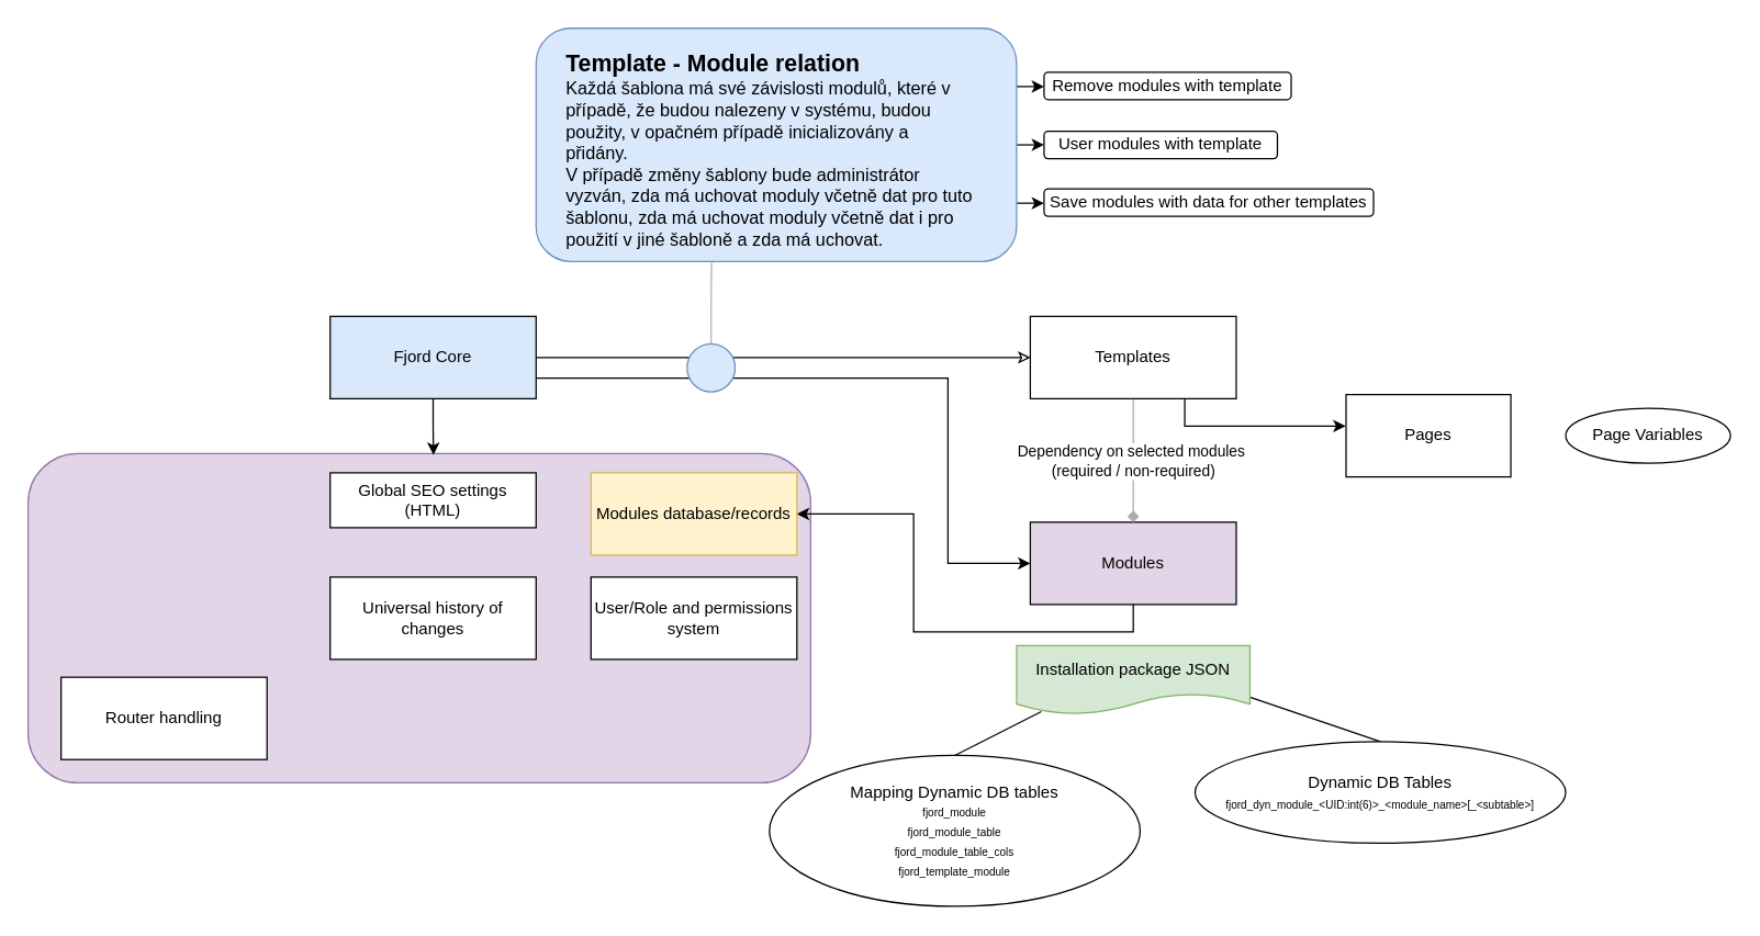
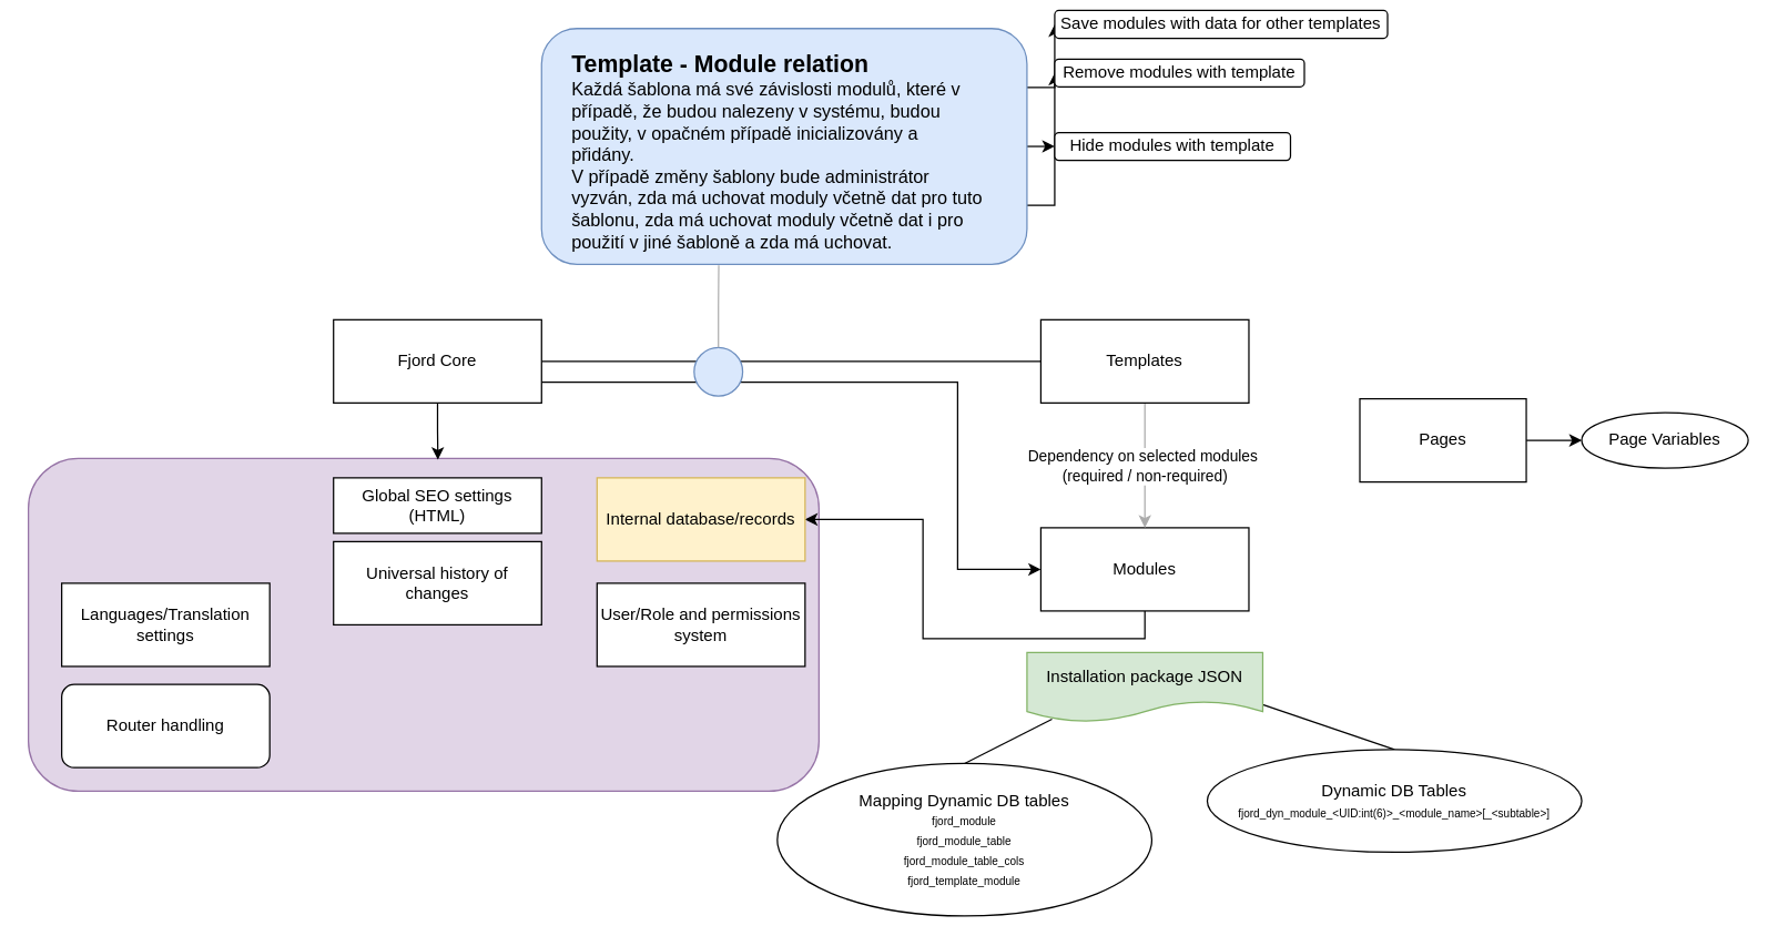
  <mxCell id="0" />
  <mxCell id="1" parent="0" />
  <mxCell id="2" value="" style="rounded=1;whiteSpace=wrap;html=1;fillColor=#e1d5e7;strokeColor=#9673a6;" parent="1" vertex="1"><mxGeometry x="20" y="330" width="570" height="240" as="geometry" /></mxCell>
- <mxCell id="3" style="edgeStyle=orthogonalEdgeStyle;rounded=0;orthogonalLoop=1;jettySize=auto;html=1;exitX=1;exitY=0.5;exitDx=0;exitDy=0;entryX=0;entryY=0.5;entryDx=0;entryDy=0;endArrow=classic;endFill=0;" parent="1" source="5" target="10" edge="1"><mxGeometry relative="1" as="geometry" /></mxCell>
+ <mxCell id="3" style="edgeStyle=orthogonalEdgeStyle;rounded=0;orthogonalLoop=1;jettySize=auto;html=1;exitX=1;exitY=0.5;exitDx=0;exitDy=0;entryX=0;entryY=0.5;entryDx=0;entryDy=0;endArrow=none;endFill=0;" parent="1" source="5" target="10" edge="1"><mxGeometry relative="1" as="geometry" /></mxCell>
  <mxCell id="4" style="edgeStyle=orthogonalEdgeStyle;rounded=0;orthogonalLoop=1;jettySize=auto;html=1;exitX=1;exitY=0.75;exitDx=0;exitDy=0;entryX=0;entryY=0.5;entryDx=0;entryDy=0;" parent="1" source="5" target="7" edge="1"><mxGeometry relative="1" as="geometry"><Array as="points"><mxPoint x="690" y="275" /><mxPoint x="690" y="410" /></Array></mxGeometry></mxCell>
- <mxCell id="5" value="Fjord Core" style="rounded=0;whiteSpace=wrap;html=1;fillColor=#dae8fc;" parent="1" vertex="1"><mxGeometry x="240" y="230" width="150" height="60" as="geometry" /></mxCell>
+ <mxCell id="5" value="Fjord Core" style="rounded=0;whiteSpace=wrap;html=1;" parent="1" vertex="1"><mxGeometry x="240" y="230" width="150" height="60" as="geometry" /></mxCell>
  <mxCell id="6" style="edgeStyle=orthogonalEdgeStyle;rounded=0;orthogonalLoop=1;jettySize=auto;html=1;exitX=0.5;exitY=1;exitDx=0;exitDy=0;" parent="1" source="7" target="12" edge="1"><mxGeometry relative="1" as="geometry" /></mxCell>
- <mxCell id="7" value="Modules" style="rounded=0;whiteSpace=wrap;html=1;fillColor=#e1d5e7;" parent="1" vertex="1"><mxGeometry x="750" y="380" width="150" height="60" as="geometry" /></mxCell>
- <mxCell id="8" style="edgeStyle=orthogonalEdgeStyle;rounded=0;orthogonalLoop=1;jettySize=auto;html=1;exitX=0.5;exitY=1;exitDx=0;exitDy=0;entryX=0.5;entryY=0;entryDx=0;entryDy=0;fillColor=#f5f5f5;strokeColor=#ababab;endArrow=diamond;" parent="1" source="10" target="7" edge="1"><mxGeometry relative="1" as="geometry" /></mxCell>
+ <mxCell id="7" value="Modules" style="rounded=0;whiteSpace=wrap;html=1;" parent="1" vertex="1"><mxGeometry x="750" y="380" width="150" height="60" as="geometry" /></mxCell>
+ <mxCell id="8" style="edgeStyle=orthogonalEdgeStyle;rounded=0;orthogonalLoop=1;jettySize=auto;html=1;exitX=0.5;exitY=1;exitDx=0;exitDy=0;entryX=0.5;entryY=0;entryDx=0;entryDy=0;fillColor=#f5f5f5;strokeColor=#ababab;" parent="1" source="10" target="7" edge="1"><mxGeometry relative="1" as="geometry" /></mxCell>
  <mxCell id="9" value="Dependency on selected modules&amp;nbsp;&lt;br&gt;(required / non-required)" style="edgeLabel;html=1;align=center;verticalAlign=middle;resizable=0;points=[];" parent="8" vertex="1" connectable="0"><mxGeometry x="-0.33" y="1" relative="1" as="geometry"><mxPoint x="-2" y="15" as="offset" /></mxGeometry></mxCell>
  <mxCell id="10" value="Templates" style="rounded=0;whiteSpace=wrap;html=1;" parent="1" vertex="1"><mxGeometry x="750" y="230" width="150" height="60" as="geometry" /></mxCell>
  <mxCell id="11" value="Global SEO settings&lt;br&gt;(HTML)" style="rounded=0;whiteSpace=wrap;html=1;" parent="1" vertex="1"><mxGeometry x="240" y="344" width="150" height="40" as="geometry" /></mxCell>
- <mxCell id="12" value="Modules database/records" style="rounded=0;whiteSpace=wrap;html=1;fillColor=#fff2cc;strokeColor=#d6b656;" parent="1" vertex="1"><mxGeometry x="430" y="344" width="150" height="60" as="geometry" /></mxCell>
+ <mxCell id="12" value="Internal database/records" style="rounded=0;whiteSpace=wrap;html=1;fillColor=#fff2cc;strokeColor=#d6b656;" parent="1" vertex="1"><mxGeometry x="430" y="344" width="150" height="60" as="geometry" /></mxCell>
+ <mxCell id="13" value="Languages/Translation settings" style="rounded=0;whiteSpace=wrap;html=1;" parent="1" vertex="1"><mxGeometry x="44" y="420" width="150" height="60" as="geometry" /></mxCell>
  <mxCell id="14" value="User/Role and permissions system" style="rounded=0;whiteSpace=wrap;html=1;" parent="1" vertex="1"><mxGeometry x="430" y="420" width="150" height="60" as="geometry" /></mxCell>
  <mxCell id="15" style="edgeStyle=orthogonalEdgeStyle;rounded=0;orthogonalLoop=1;jettySize=auto;html=1;exitX=1;exitY=0.75;exitDx=0;exitDy=0;entryX=0;entryY=0.5;entryDx=0;entryDy=0;" parent="1" source="18" target="24" edge="1"><mxGeometry relative="1" as="geometry" /></mxCell>
  <mxCell id="16" style="edgeStyle=orthogonalEdgeStyle;rounded=0;orthogonalLoop=1;jettySize=auto;html=1;exitX=1;exitY=0.5;exitDx=0;exitDy=0;entryX=0;entryY=0.5;entryDx=0;entryDy=0;" parent="1" source="18" target="25" edge="1"><mxGeometry relative="1" as="geometry" /></mxCell>
  <mxCell id="17" style="edgeStyle=orthogonalEdgeStyle;rounded=0;orthogonalLoop=1;jettySize=auto;html=1;exitX=1;exitY=0.25;exitDx=0;exitDy=0;entryX=0;entryY=0.5;entryDx=0;entryDy=0;" parent="1" source="18" target="26" edge="1"><mxGeometry relative="1" as="geometry" /></mxCell>
  <mxCell id="18" value="" style="rounded=1;whiteSpace=wrap;html=1;fillColor=#dae8fc;strokeColor=#6c8ebf;align=left;" parent="1" vertex="1"><mxGeometry x="390" y="20" width="350" height="170" as="geometry" /></mxCell>
  <mxCell id="19" value="&lt;font style=&quot;&quot;&gt;&lt;b style=&quot;font-size: 17px;&quot;&gt;Template - Module relation&lt;/b&gt;&lt;br&gt;&lt;span style=&quot;font-size: 13px;&quot;&gt;Každá šablona má své závislosti modulů, které v případě, že budou nalezeny v systému, budou použity, v opačném případě inicializovány a přidány. &lt;br&gt;V případě změny šablony bude administrátor vyzván, zda má uchovat moduly včetně dat pro tuto šablonu, zda má uchovat moduly včetně dat i pro použití v jiné šabloně a zda má uchovat.&lt;/span&gt;&lt;br&gt;&lt;/font&gt;" style="text;strokeColor=none;align=left;fillColor=none;html=1;verticalAlign=top;whiteSpace=wrap;rounded=0;" parent="1" vertex="1"><mxGeometry x="410" y="30" width="300" height="150" as="geometry" /></mxCell>
- <mxCell id="20" value="Universal history of changes" style="rounded=0;whiteSpace=wrap;html=1;" parent="1" vertex="1"><mxGeometry x="240" y="420" width="150" height="60" as="geometry" /></mxCell>
+ <mxCell id="20" value="Universal history of changes" style="rounded=0;whiteSpace=wrap;html=1;" parent="1" vertex="1"><mxGeometry x="240" y="390" width="150" height="60" as="geometry" /></mxCell>
  <mxCell id="21" value="" style="ellipse;whiteSpace=wrap;html=1;aspect=fixed;fillColor=#dae8fc;strokeColor=#6c8ebf;" parent="1" vertex="1"><mxGeometry x="500" y="250" width="35" height="35" as="geometry" /></mxCell>
  <mxCell id="22" style="edgeStyle=orthogonalEdgeStyle;rounded=0;orthogonalLoop=1;jettySize=auto;html=1;exitX=0.5;exitY=1;exitDx=0;exitDy=0;entryX=0.518;entryY=0.004;entryDx=0;entryDy=0;entryPerimeter=0;" parent="1" source="5" target="2" edge="1"><mxGeometry relative="1" as="geometry" /></mxCell>
  <mxCell id="23" style="edgeStyle=orthogonalEdgeStyle;orthogonalLoop=1;jettySize=auto;html=1;exitX=0.5;exitY=0;exitDx=0;exitDy=0;entryX=0.365;entryY=1.004;entryDx=0;entryDy=0;entryPerimeter=0;endArrow=none;endFill=0;strokeColor=#B0B0B0;rounded=0;" parent="1" source="21" target="18" edge="1"><mxGeometry relative="1" as="geometry" /></mxCell>
- <mxCell id="24" value="Save modules with data for other templates" style="rounded=1;whiteSpace=wrap;html=1;" parent="1" vertex="1"><mxGeometry x="760" y="137" width="240" height="20" as="geometry" /></mxCell>
- <mxCell id="25" value="User modules with template" style="rounded=1;whiteSpace=wrap;html=1;" parent="1" vertex="1"><mxGeometry x="760" y="95" width="170" height="20" as="geometry" /></mxCell>
- <mxCell id="26" value="Remove modules with template" style="rounded=1;whiteSpace=wrap;html=1;" parent="1" vertex="1"><mxGeometry x="760" y="52" width="180" height="20" as="geometry" /></mxCell>
+ <mxCell id="24" value="Save modules with data for other templates" style="rounded=1;whiteSpace=wrap;html=1;" parent="1" vertex="1"><mxGeometry x="760" y="7" width="240" height="20" as="geometry" /></mxCell>
+ <mxCell id="25" value="Hide modules with template" style="rounded=1;whiteSpace=wrap;html=1;" parent="1" vertex="1"><mxGeometry x="760" y="95" width="170" height="20" as="geometry" /></mxCell>
+ <mxCell id="26" value="Remove modules with template" style="rounded=1;whiteSpace=wrap;html=1;" parent="1" vertex="1"><mxGeometry x="760" y="42" width="180" height="20" as="geometry" /></mxCell>
+ <mxCell id="27" style="edgeStyle=orthogonalEdgeStyle;rounded=0;orthogonalLoop=1;jettySize=auto;html=1;exitX=1;exitY=0.5;exitDx=0;exitDy=0;entryX=0;entryY=0.5;entryDx=0;entryDy=0;" parent="1" source="28" target="30" edge="1"><mxGeometry relative="1" as="geometry" /></mxCell>
  <mxCell id="28" value="Pages" style="rounded=0;whiteSpace=wrap;html=1;" parent="1" vertex="1"><mxGeometry x="980" y="287" width="120" height="60" as="geometry" /></mxCell>
- <mxCell id="29" style="edgeStyle=orthogonalEdgeStyle;rounded=0;orthogonalLoop=1;jettySize=auto;html=1;exitX=0.75;exitY=1;exitDx=0;exitDy=0;entryX=-0.003;entryY=0.383;entryDx=0;entryDy=0;entryPerimeter=0;" parent="1" source="10" target="28" edge="1"><mxGeometry relative="1" as="geometry" /></mxCell>
  <mxCell id="30" value="Page Variables" style="ellipse;whiteSpace=wrap;html=1;" parent="1" vertex="1"><mxGeometry x="1140" y="297" width="120" height="40" as="geometry" /></mxCell>
  <mxCell id="31" style="edgeStyle=none;rounded=0;orthogonalLoop=1;jettySize=auto;html=1;exitX=0.5;exitY=0;exitDx=0;exitDy=0;entryX=1;entryY=0.75;entryDx=0;entryDy=0;endArrow=none;endFill=0;" parent="1" source="32" target="34" edge="1"><mxGeometry relative="1" as="geometry" /></mxCell>
  <mxCell id="32" value="Dynamic DB Tables&lt;br&gt;&lt;font style=&quot;font-size: 8px;&quot;&gt;fjord_dyn_module_&amp;lt;UID:int(6)&amp;gt;_&amp;lt;module_name&amp;gt;[_&amp;lt;subtable&amp;gt;]&lt;/font&gt;" style="ellipse;whiteSpace=wrap;html=1;" parent="1" vertex="1"><mxGeometry x="870" y="540" width="270" height="74" as="geometry" /></mxCell>
  <mxCell id="33" value="Mapping Dynamic DB tables&lt;br&gt;&lt;font style=&quot;font-size: 8px;&quot;&gt;fjord_module&lt;br&gt;fjord_module_table&lt;br&gt;fjord_module_table_cols&lt;br&gt;fjord_template_module&lt;br&gt;&lt;/font&gt;" style="ellipse;whiteSpace=wrap;html=1;" parent="1" vertex="1"><mxGeometry x="560" y="550" width="270" height="110" as="geometry" /></mxCell>
  <mxCell id="34" value="Installation package JSON" style="shape=document;whiteSpace=wrap;html=1;boundedLbl=1;fillColor=#d5e8d4;strokeColor=#82b366;" parent="1" vertex="1"><mxGeometry x="740" y="470" width="170" height="50" as="geometry" /></mxCell>
  <mxCell id="35" style="edgeStyle=none;rounded=0;orthogonalLoop=1;jettySize=auto;html=1;exitX=0.5;exitY=0;exitDx=0;exitDy=0;entryX=0.106;entryY=0.96;entryDx=0;entryDy=0;entryPerimeter=0;endArrow=none;endFill=0;" parent="1" source="33" target="34" edge="1"><mxGeometry relative="1" as="geometry" /></mxCell>
- <mxCell id="36" value="Router handling" style="rounded=0;whiteSpace=wrap;html=1;" parent="1" vertex="1"><mxGeometry x="44" y="493" width="150" height="60" as="geometry" /></mxCell>
+ <mxCell id="36" value="Router handling" style="whiteSpace=wrap;html=1;rounded=1;" parent="1" vertex="1"><mxGeometry x="44" y="493" width="150" height="60" as="geometry" /></mxCell>
